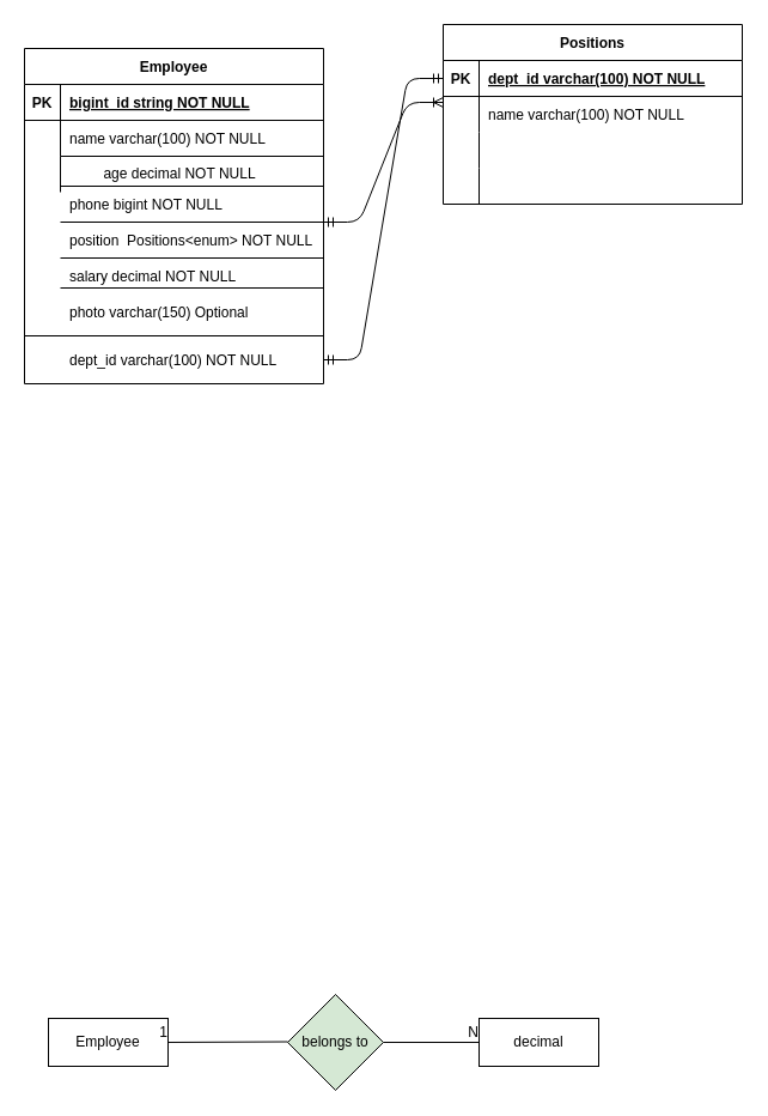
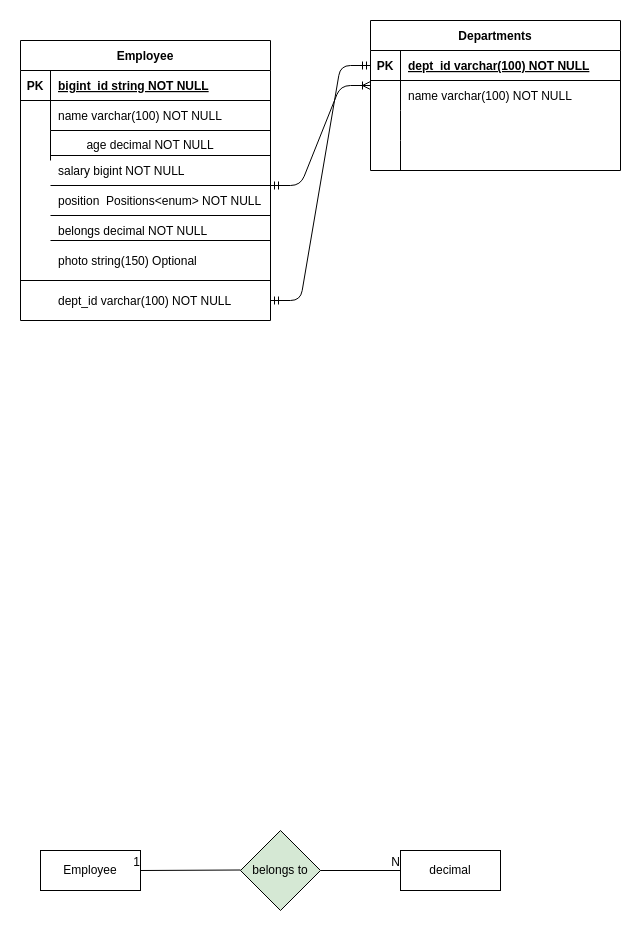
  <mxCell id="0" />
  <mxCell id="1" parent="0" />
  <mxCell id="2" value="Employee" style="shape=table;startSize=30;container=1;collapsible=1;childLayout=tableLayout;fixedRows=1;rowLines=0;fontStyle=1;align=center;resizeLast=1;" parent="1" vertex="1"><mxGeometry x="20" y="40" width="250" height="280" as="geometry" /></mxCell>
  <mxCell id="3" value="" style="shape=partialRectangle;collapsible=0;dropTarget=0;pointerEvents=0;fillColor=none;points=[[0,0.5],[1,0.5]];portConstraint=eastwest;top=0;left=0;right=0;bottom=1;" parent="2" vertex="1"><mxGeometry y="30" width="250" height="30" as="geometry" /></mxCell>
  <mxCell id="4" value="PK" style="shape=partialRectangle;overflow=hidden;connectable=0;fillColor=none;top=0;left=0;bottom=0;right=0;fontStyle=1;" parent="3" vertex="1"><mxGeometry width="30" height="30" as="geometry" /></mxCell>
  <mxCell id="5" value="bigint_id string NOT NULL " style="shape=partialRectangle;overflow=hidden;connectable=0;fillColor=none;top=0;left=0;bottom=0;right=0;align=left;spacingLeft=6;fontStyle=5;" parent="3" vertex="1"><mxGeometry x="30" width="220" height="30" as="geometry" /></mxCell>
  <mxCell id="6" value="" style="shape=partialRectangle;collapsible=0;dropTarget=0;pointerEvents=0;fillColor=none;points=[[0,0.5],[1,0.5]];portConstraint=eastwest;top=0;left=0;right=0;bottom=0;" parent="2" vertex="1"><mxGeometry y="60" width="250" height="30" as="geometry" /></mxCell>
  <mxCell id="7" value="" style="shape=partialRectangle;overflow=hidden;connectable=0;fillColor=none;top=0;left=0;bottom=0;right=0;" parent="6" vertex="1"><mxGeometry width="30" height="30" as="geometry" /></mxCell>
  <mxCell id="8" value="name varchar(100) NOT NULL" style="shape=partialRectangle;overflow=hidden;connectable=0;fillColor=none;top=0;left=0;bottom=0;right=0;align=left;spacingLeft=6;" parent="6" vertex="1"><mxGeometry x="30" width="220" height="30" as="geometry" /></mxCell>
  <mxCell id="9" value="" style="shape=partialRectangle;collapsible=0;dropTarget=0;pointerEvents=0;fillColor=none;top=0;left=0;bottom=0;right=0;points=[[0,0.5],[1,0.5]];portConstraint=eastwest;" vertex="1" parent="2"><mxGeometry y="90" width="250" height="30" as="geometry" /></mxCell>
  <mxCell id="10" value="" style="shape=partialRectangle;connectable=0;fillColor=none;top=0;left=0;bottom=0;right=0;editable=1;overflow=hidden;" vertex="1" parent="9"><mxGeometry width="30" height="30" as="geometry" /></mxCell>
  <mxCell id="11" value="" style="shape=partialRectangle;connectable=0;fillColor=none;top=0;left=0;bottom=0;right=0;align=left;spacingLeft=6;overflow=hidden;" vertex="1" parent="9"><mxGeometry x="30" width="220" height="30" as="geometry" /></mxCell>
  <mxCell id="12" value="" style="endArrow=none;html=1;" edge="1" parent="1" target="6"><mxGeometry width="50" height="50" relative="1" as="geometry"><mxPoint x="50" y="130" as="sourcePoint" /><mxPoint x="100" y="80" as="targetPoint" /><Array as="points"><mxPoint x="270" y="130" /></Array></mxGeometry></mxCell>
  <mxCell id="13" value="age decimal NOT NULL" style="text;html=1;strokeColor=none;fillColor=none;align=center;verticalAlign=middle;whiteSpace=wrap;rounded=0;" vertex="1" parent="1"><mxGeometry x="60" y="135" width="180" height="20" as="geometry" /></mxCell>
  <mxCell id="14" value="" style="endArrow=none;html=1;" edge="1" parent="1"><mxGeometry width="50" height="50" relative="1" as="geometry"><mxPoint x="50" y="155" as="sourcePoint" /><mxPoint x="270" y="155" as="targetPoint" /></mxGeometry></mxCell>
- <mxCell id="15" value="phone bigint NOT NULL" style="shape=partialRectangle;overflow=hidden;connectable=0;fillColor=none;top=0;left=0;bottom=0;right=0;align=left;spacingLeft=6;" vertex="1" parent="1"><mxGeometry x="50" y="155" width="220" height="30" as="geometry" /></mxCell>
+ <mxCell id="15" value="salary bigint NOT NULL" style="shape=partialRectangle;overflow=hidden;connectable=0;fillColor=none;top=0;left=0;bottom=0;right=0;align=left;spacingLeft=6;" vertex="1" parent="1"><mxGeometry x="50" y="155" width="220" height="30" as="geometry" /></mxCell>
  <mxCell id="16" value="" style="endArrow=none;html=1;" edge="1" parent="1"><mxGeometry width="50" height="50" relative="1" as="geometry"><mxPoint x="50" y="185" as="sourcePoint" /><mxPoint x="270" y="185" as="targetPoint" /><Array as="points"><mxPoint x="270" y="185" /></Array></mxGeometry></mxCell>
  <mxCell id="17" value="position  Positions&lt;enum&gt; NOT NULL" style="shape=partialRectangle;overflow=hidden;connectable=0;fillColor=none;top=0;left=0;bottom=0;right=0;align=left;spacingLeft=6;" vertex="1" parent="1"><mxGeometry x="50" y="185" width="220" height="30" as="geometry" /></mxCell>
  <mxCell id="18" value="" style="endArrow=none;html=1;" edge="1" parent="1"><mxGeometry width="50" height="50" relative="1" as="geometry"><mxPoint x="50" y="215" as="sourcePoint" /><mxPoint x="270" y="215" as="targetPoint" /><Array as="points"><mxPoint x="270" y="215" /></Array></mxGeometry></mxCell>
- <mxCell id="19" value="salary decimal NOT NULL" style="shape=partialRectangle;overflow=hidden;connectable=0;fillColor=none;top=0;left=0;bottom=0;right=0;align=left;spacingLeft=6;" vertex="1" parent="1"><mxGeometry x="50" y="215" width="220" height="30" as="geometry" /></mxCell>
+ <mxCell id="19" value="belongs decimal NOT NULL" style="shape=partialRectangle;overflow=hidden;connectable=0;fillColor=none;top=0;left=0;bottom=0;right=0;align=left;spacingLeft=6;" vertex="1" parent="1"><mxGeometry x="50" y="215" width="220" height="30" as="geometry" /></mxCell>
  <mxCell id="20" value="" style="endArrow=none;html=1;" edge="1" parent="1"><mxGeometry width="50" height="50" relative="1" as="geometry"><mxPoint x="270" y="240" as="sourcePoint" /><mxPoint x="270" y="240" as="targetPoint" /><Array as="points"><mxPoint x="270" y="240" /></Array></mxGeometry></mxCell>
  <mxCell id="21" value="" style="endArrow=none;html=1;" edge="1" parent="1"><mxGeometry width="50" height="50" relative="1" as="geometry"><mxPoint x="50" y="240" as="sourcePoint" /><mxPoint x="50" y="240" as="targetPoint" /><Array as="points" /></mxGeometry></mxCell>
  <mxCell id="22" value="" style="endArrow=none;html=1;" edge="1" parent="1"><mxGeometry width="50" height="50" relative="1" as="geometry"><mxPoint x="50" y="240" as="sourcePoint" /><mxPoint x="270" y="240" as="targetPoint" /><Array as="points"><mxPoint x="270" y="240" /></Array></mxGeometry></mxCell>
- <mxCell id="23" value="photo varchar(150) Optional" style="shape=partialRectangle;overflow=hidden;connectable=0;fillColor=none;top=0;left=0;bottom=0;right=0;align=left;spacingLeft=6;" vertex="1" parent="1"><mxGeometry x="50" y="245" width="220" height="30" as="geometry" /></mxCell>
+ <mxCell id="23" value="photo string(150) Optional" style="shape=partialRectangle;overflow=hidden;connectable=0;fillColor=none;top=0;left=0;bottom=0;right=0;align=left;spacingLeft=6;" vertex="1" parent="1"><mxGeometry x="50" y="245" width="220" height="30" as="geometry" /></mxCell>
  <mxCell id="24" value="" style="line;strokeWidth=1;rotatable=0;dashed=0;labelPosition=right;align=left;verticalAlign=middle;spacingTop=0;spacingLeft=6;points=[];portConstraint=eastwest;" vertex="1" parent="1"><mxGeometry x="20" y="275" width="250" height="10" as="geometry" /></mxCell>
  <mxCell id="25" value="" style="shape=table;startSize=0;container=1;collapsible=1;childLayout=tableLayout;fixedRows=1;rowLines=0;fontStyle=0;align=center;resizeLast=1;strokeColor=none;fillColor=none;" vertex="1" parent="1"><mxGeometry x="20" y="285" width="240" height="30" as="geometry" /></mxCell>
  <mxCell id="26" value="" style="shape=partialRectangle;collapsible=0;dropTarget=0;pointerEvents=0;fillColor=none;top=0;left=0;bottom=0;right=0;points=[[0,0.5],[1,0.5]];portConstraint=eastwest;" vertex="1" parent="25"><mxGeometry width="240" height="30" as="geometry" /></mxCell>
  <mxCell id="27" value="dept_id varchar(100) NOT NULL" style="shape=partialRectangle;connectable=0;fillColor=none;top=0;left=0;bottom=0;right=0;align=left;spacingLeft=6;fontStyle=0;overflow=hidden;" vertex="1" parent="26"><mxGeometry x="30" width="210" height="30" as="geometry" /></mxCell>
  <mxCell id="28" value="" style="edgeStyle=entityRelationEdgeStyle;fontSize=12;html=1;endArrow=ERoneToMany;startArrow=ERmandOne;" edge="1" parent="1"><mxGeometry width="100" height="100" relative="1" as="geometry"><mxPoint x="270" y="185" as="sourcePoint" /><mxPoint x="370" y="85" as="targetPoint" /></mxGeometry></mxCell>
- <mxCell id="29" value="Positions" style="shape=table;startSize=30;container=1;collapsible=1;childLayout=tableLayout;fixedRows=1;rowLines=0;fontStyle=1;align=center;resizeLast=1;" vertex="1" parent="1"><mxGeometry x="370" y="20" width="250" height="150" as="geometry" /></mxCell>
+ <mxCell id="29" value="Departments" style="shape=table;startSize=30;container=1;collapsible=1;childLayout=tableLayout;fixedRows=1;rowLines=0;fontStyle=1;align=center;resizeLast=1;" vertex="1" parent="1"><mxGeometry x="370" y="20" width="250" height="150" as="geometry" /></mxCell>
  <mxCell id="30" value="" style="shape=partialRectangle;collapsible=0;dropTarget=0;pointerEvents=0;fillColor=none;top=0;left=0;bottom=1;right=0;points=[[0,0.5],[1,0.5]];portConstraint=eastwest;" vertex="1" parent="29"><mxGeometry y="30" width="250" height="30" as="geometry" /></mxCell>
  <mxCell id="31" value="PK" style="shape=partialRectangle;connectable=0;fillColor=none;top=0;left=0;bottom=0;right=0;fontStyle=1;overflow=hidden;" vertex="1" parent="30"><mxGeometry width="30" height="30" as="geometry" /></mxCell>
  <mxCell id="32" value="dept_id varchar(100) NOT NULL" style="shape=partialRectangle;connectable=0;fillColor=none;top=0;left=0;bottom=0;right=0;align=left;spacingLeft=6;fontStyle=5;overflow=hidden;" vertex="1" parent="30"><mxGeometry x="30" width="220" height="30" as="geometry" /></mxCell>
  <mxCell id="33" value="" style="shape=partialRectangle;collapsible=0;dropTarget=0;pointerEvents=0;fillColor=none;top=0;left=0;bottom=0;right=0;points=[[0,0.5],[1,0.5]];portConstraint=eastwest;" vertex="1" parent="29"><mxGeometry y="60" width="250" height="30" as="geometry" /></mxCell>
  <mxCell id="34" value="" style="shape=partialRectangle;connectable=0;fillColor=none;top=0;left=0;bottom=0;right=0;editable=1;overflow=hidden;" vertex="1" parent="33"><mxGeometry width="30" height="30" as="geometry" /></mxCell>
  <mxCell id="35" value="name varchar(100) NOT NULL" style="shape=partialRectangle;connectable=0;fillColor=none;top=0;left=0;bottom=0;right=0;align=left;spacingLeft=6;overflow=hidden;" vertex="1" parent="33"><mxGeometry x="30" width="220" height="30" as="geometry" /></mxCell>
  <mxCell id="36" value="" style="shape=partialRectangle;collapsible=0;dropTarget=0;pointerEvents=0;fillColor=none;top=0;left=0;bottom=0;right=0;points=[[0,0.5],[1,0.5]];portConstraint=eastwest;" vertex="1" parent="29"><mxGeometry y="90" width="250" height="30" as="geometry" /></mxCell>
  <mxCell id="37" value="" style="shape=partialRectangle;connectable=0;fillColor=none;top=0;left=0;bottom=0;right=0;editable=1;overflow=hidden;" vertex="1" parent="36"><mxGeometry width="30" height="30" as="geometry" /></mxCell>
  <mxCell id="38" value="" style="shape=partialRectangle;connectable=0;fillColor=none;top=0;left=0;bottom=0;right=0;align=left;spacingLeft=6;overflow=hidden;" vertex="1" parent="36"><mxGeometry x="30" width="220" height="30" as="geometry" /></mxCell>
  <mxCell id="39" value="" style="shape=partialRectangle;collapsible=0;dropTarget=0;pointerEvents=0;fillColor=none;top=0;left=0;bottom=0;right=0;points=[[0,0.5],[1,0.5]];portConstraint=eastwest;" vertex="1" parent="29"><mxGeometry y="120" width="250" height="30" as="geometry" /></mxCell>
  <mxCell id="40" value="" style="shape=partialRectangle;connectable=0;fillColor=none;top=0;left=0;bottom=0;right=0;editable=1;overflow=hidden;" vertex="1" parent="39"><mxGeometry width="30" height="30" as="geometry" /></mxCell>
  <mxCell id="41" value="" style="shape=partialRectangle;connectable=0;fillColor=none;top=0;left=0;bottom=0;right=0;align=left;spacingLeft=6;overflow=hidden;" vertex="1" parent="39"><mxGeometry x="30" width="220" height="30" as="geometry" /></mxCell>
  <mxCell id="42" value="" style="edgeStyle=entityRelationEdgeStyle;fontSize=12;html=1;endArrow=ERmandOne;startArrow=ERmandOne;entryX=0;entryY=0.5;entryDx=0;entryDy=0;" edge="1" parent="1" target="30"><mxGeometry width="100" height="100" relative="1" as="geometry"><mxPoint x="270" y="300" as="sourcePoint" /><mxPoint x="370" y="200" as="targetPoint" /></mxGeometry></mxCell>
  <mxCell id="43" value="Employee" style="whiteSpace=wrap;html=1;align=center;" vertex="1" parent="1"><mxGeometry x="40" y="850" width="100" height="40" as="geometry" /></mxCell>
  <mxCell id="44" value="belongs to" style="rhombus;whiteSpace=wrap;html=1;fillColor=#d5e8d4;" vertex="1" parent="1"><mxGeometry x="240" y="830" width="80" height="80" as="geometry" /></mxCell>
  <mxCell id="45" value="" style="endArrow=none;html=1;rounded=0;entryX=1;entryY=0.5;entryDx=0;entryDy=0;" edge="1" parent="1" target="43"><mxGeometry relative="1" as="geometry"><mxPoint x="240" y="869.5" as="sourcePoint" /><mxPoint x="400" y="869.5" as="targetPoint" /></mxGeometry></mxCell>
  <mxCell id="46" value="1" style="resizable=0;html=1;align=right;verticalAlign=bottom;" connectable="0" vertex="1" parent="45"><mxGeometry x="1" relative="1" as="geometry" /></mxCell>
  <mxCell id="47" value="decimal" style="whiteSpace=wrap;html=1;align=center;" vertex="1" parent="1"><mxGeometry x="400" y="850" width="100" height="40" as="geometry" /></mxCell>
  <mxCell id="48" value="" style="endArrow=none;html=1;rounded=0;" edge="1" parent="1"><mxGeometry relative="1" as="geometry"><mxPoint x="320" y="870" as="sourcePoint" /><mxPoint x="400" y="870" as="targetPoint" /></mxGeometry></mxCell>
  <mxCell id="49" value="N" style="resizable=0;html=1;align=right;verticalAlign=bottom;" connectable="0" vertex="1" parent="48"><mxGeometry x="1" relative="1" as="geometry" /></mxCell>
